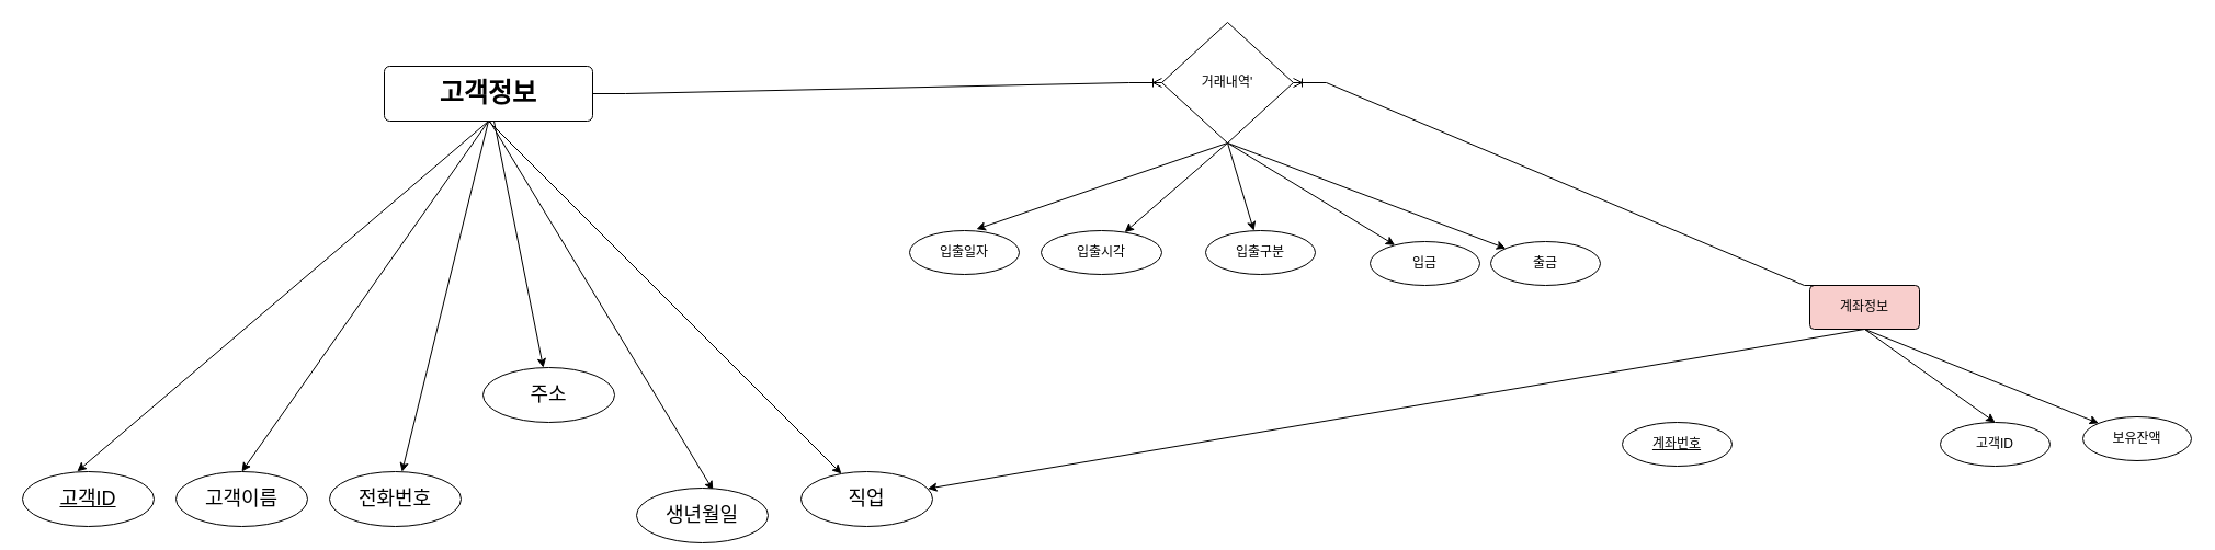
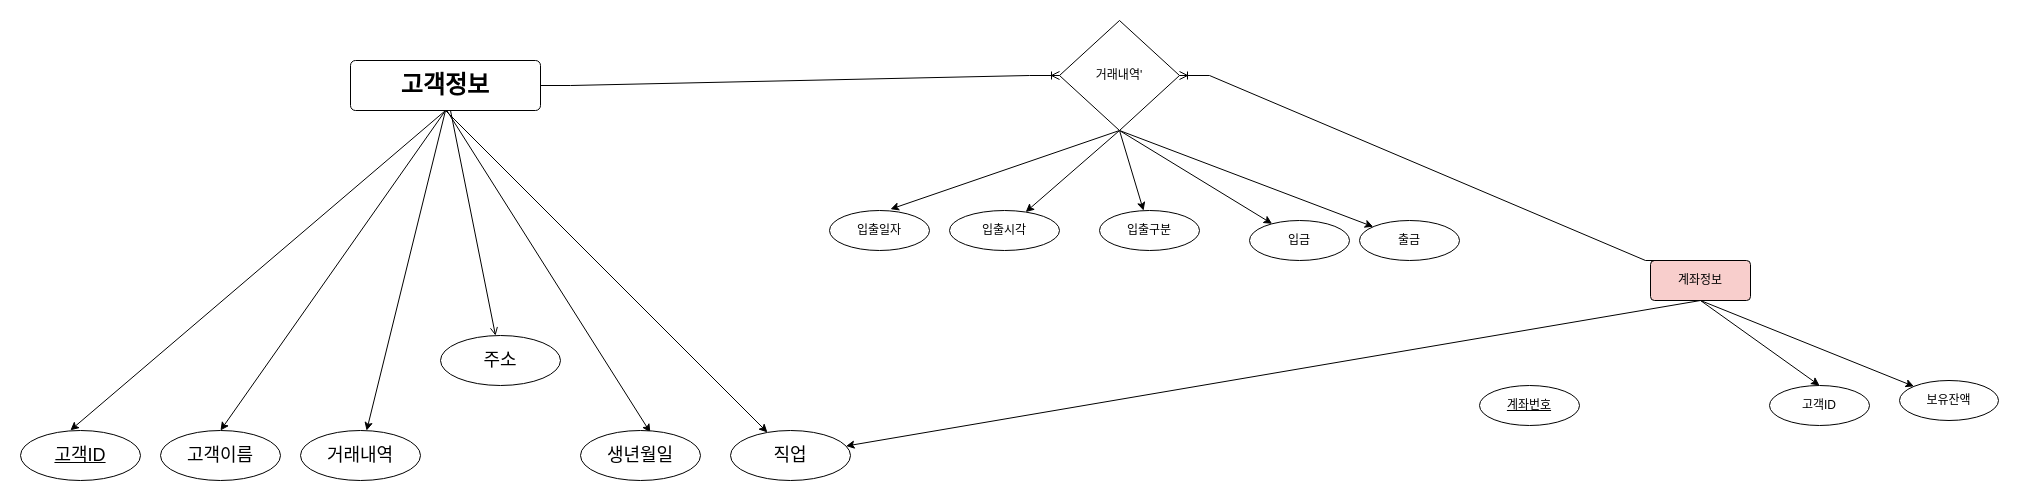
  <mxCell id="0" />
  <mxCell id="1" parent="0" />
  <mxCell id="2" style="rounded=1;orthogonalLoop=1;jettySize=auto;html=1;exitX=0.5;exitY=1;exitDx=0;exitDy=0;entryX=0.416;entryY=-0.004;entryDx=0;entryDy=0;entryPerimeter=0;labelBackgroundColor=none;fontColor=default;" parent="1" source="8" target="9" edge="1"><mxGeometry relative="1" as="geometry" /></mxCell>
  <mxCell id="3" style="rounded=1;orthogonalLoop=1;jettySize=auto;html=1;exitX=0.5;exitY=1;exitDx=0;exitDy=0;entryX=0.5;entryY=0;entryDx=0;entryDy=0;labelBackgroundColor=none;fontColor=default;" parent="1" source="8" target="10" edge="1"><mxGeometry relative="1" as="geometry" /></mxCell>
  <mxCell id="4" style="rounded=1;orthogonalLoop=1;jettySize=auto;html=1;labelBackgroundColor=none;fontColor=default;exitX=0.5;exitY=1;exitDx=0;exitDy=0;" parent="1" source="8" target="11" edge="1"><mxGeometry relative="1" as="geometry" /></mxCell>
  <mxCell id="5" style="rounded=1;orthogonalLoop=1;jettySize=auto;html=1;labelBackgroundColor=none;fontColor=default;exitX=0.5;exitY=1;exitDx=0;exitDy=0;" parent="1" source="8" target="14" edge="1"><mxGeometry relative="1" as="geometry" /></mxCell>
  <mxCell id="6" style="rounded=1;orthogonalLoop=1;jettySize=auto;html=1;entryX=0.582;entryY=0.04;entryDx=0;entryDy=0;entryPerimeter=0;labelBackgroundColor=none;fontColor=default;" parent="1" target="13" edge="1"><mxGeometry relative="1" as="geometry"><mxPoint x="440" y="100" as="sourcePoint" /></mxGeometry></mxCell>
- <mxCell id="7" style="rounded=1;orthogonalLoop=1;jettySize=auto;html=1;labelBackgroundColor=none;fontColor=default;" parent="1" source="8" target="12" edge="1"><mxGeometry relative="1" as="geometry" /></mxCell>
+ <mxCell id="7" style="rounded=1;orthogonalLoop=1;jettySize=auto;html=1;labelBackgroundColor=none;fontColor=default;endArrow=open;" parent="1" source="8" target="12" edge="1"><mxGeometry relative="1" as="geometry" /></mxCell>
  <mxCell id="8" value="&lt;h2&gt;&lt;font style=&quot;font-size: 24px;&quot;&gt;고객정보&lt;/font&gt;&lt;/h2&gt;" style="rounded=1;arcSize=10;whiteSpace=wrap;html=1;align=center;labelBackgroundColor=none;" parent="1" vertex="1"><mxGeometry x="350" y="60" width="190" height="50" as="geometry" /></mxCell>
  <mxCell id="9" value="&lt;span style=&quot;font-size: 18px;&quot;&gt;고객ID&lt;/span&gt;" style="ellipse;whiteSpace=wrap;html=1;align=center;fontStyle=4;labelBackgroundColor=none;rounded=1;" parent="1" vertex="1"><mxGeometry x="20" y="430" width="120" height="50" as="geometry" /></mxCell>
  <mxCell id="10" value="&lt;font style=&quot;font-size: 18px;&quot;&gt;고객이름&lt;/font&gt;" style="ellipse;whiteSpace=wrap;html=1;align=center;labelBackgroundColor=none;rounded=1;" parent="1" vertex="1"><mxGeometry x="160" y="430" width="120" height="50" as="geometry" /></mxCell>
- <mxCell id="11" value="&lt;font style=&quot;font-size: 18px;&quot;&gt;전화번호&lt;/font&gt;" style="ellipse;whiteSpace=wrap;html=1;align=center;labelBackgroundColor=none;rounded=1;" parent="1" vertex="1"><mxGeometry x="300" y="430" width="120" height="50" as="geometry" /></mxCell>
+ <mxCell id="11" value="&lt;font style=&quot;font-size: 18px;&quot;&gt;거래내역&lt;/font&gt;" style="ellipse;whiteSpace=wrap;html=1;align=center;labelBackgroundColor=none;rounded=1;" parent="1" vertex="1"><mxGeometry x="300" y="430" width="120" height="50" as="geometry" /></mxCell>
  <mxCell id="12" value="&lt;span style=&quot;font-size: 18px;&quot;&gt;주소&lt;/span&gt;" style="ellipse;whiteSpace=wrap;html=1;align=center;labelBackgroundColor=none;rounded=1;" parent="1" vertex="1"><mxGeometry x="440" y="335" width="120" height="50" as="geometry" /></mxCell>
- <mxCell id="13" value="&lt;span style=&quot;font-size: 18px;&quot;&gt;생년월일&lt;/span&gt;" style="ellipse;whiteSpace=wrap;html=1;align=center;labelBackgroundColor=none;rounded=1;" parent="1" vertex="1"><mxGeometry x="580" y="445" width="120" height="50" as="geometry" /></mxCell>
+ <mxCell id="13" value="&lt;span style=&quot;font-size: 18px;&quot;&gt;생년월일&lt;/span&gt;" style="ellipse;whiteSpace=wrap;html=1;align=center;labelBackgroundColor=none;rounded=1;" parent="1" vertex="1"><mxGeometry x="580" y="430" width="120" height="50" as="geometry" /></mxCell>
  <mxCell id="14" value="&lt;span style=&quot;font-size: 18px;&quot;&gt;직업&lt;/span&gt;" style="ellipse;whiteSpace=wrap;html=1;align=center;labelBackgroundColor=none;rounded=1;" parent="1" vertex="1"><mxGeometry x="730" y="430" width="120" height="50" as="geometry" /></mxCell>
  <mxCell id="15" style="rounded=0;orthogonalLoop=1;jettySize=auto;html=1;exitX=0.5;exitY=1;exitDx=0;exitDy=0;" parent="1" source="25" target="20" edge="1"><mxGeometry relative="1" as="geometry"><mxPoint x="1111.059" y="100" as="sourcePoint" /></mxGeometry></mxCell>
  <mxCell id="16" style="rounded=0;orthogonalLoop=1;jettySize=auto;html=1;exitX=0.5;exitY=1;exitDx=0;exitDy=0;" parent="1" source="25" target="22" edge="1"><mxGeometry relative="1" as="geometry"><mxPoint x="1131.353" y="100" as="sourcePoint" /></mxGeometry></mxCell>
  <mxCell id="17" style="rounded=0;orthogonalLoop=1;jettySize=auto;html=1;exitX=0.5;exitY=1;exitDx=0;exitDy=0;" parent="1" source="25" target="21" edge="1"><mxGeometry relative="1" as="geometry"><mxPoint x="1152.529" y="100" as="sourcePoint" /></mxGeometry></mxCell>
  <mxCell id="18" style="rounded=0;orthogonalLoop=1;jettySize=auto;html=1;exitX=0.5;exitY=1;exitDx=0;exitDy=0;" parent="1" source="25" target="23" edge="1"><mxGeometry relative="1" as="geometry"><mxPoint x="1171.941" y="100" as="sourcePoint" /></mxGeometry></mxCell>
  <mxCell id="19" value="입출일자" style="ellipse;whiteSpace=wrap;html=1;align=center;" parent="1" vertex="1"><mxGeometry x="829" y="210" width="100" height="40" as="geometry" /></mxCell>
  <mxCell id="20" value="입출시각" style="ellipse;whiteSpace=wrap;html=1;align=center;" parent="1" vertex="1"><mxGeometry x="949" y="210" width="110" height="40" as="geometry" /></mxCell>
  <mxCell id="21" value="입금" style="ellipse;whiteSpace=wrap;html=1;align=center;" parent="1" vertex="1"><mxGeometry x="1249" y="220" width="100" height="40" as="geometry" /></mxCell>
  <mxCell id="22" value="입출구분" style="ellipse;whiteSpace=wrap;html=1;align=center;" parent="1" vertex="1"><mxGeometry x="1099" y="210" width="100" height="40" as="geometry" /></mxCell>
  <mxCell id="23" value="출금" style="ellipse;whiteSpace=wrap;html=1;align=center;" parent="1" vertex="1"><mxGeometry x="1359" y="220" width="100" height="40" as="geometry" /></mxCell>
  <mxCell id="24" style="rounded=0;orthogonalLoop=1;jettySize=auto;html=1;entryX=0.61;entryY=-0.033;entryDx=0;entryDy=0;entryPerimeter=0;exitX=0.5;exitY=1;exitDx=0;exitDy=0;" parent="1" source="25" target="19" edge="1"><mxGeometry relative="1" as="geometry"><mxPoint x="1095" y="100" as="sourcePoint" /><mxPoint x="899" y="220" as="targetPoint" /></mxGeometry></mxCell>
  <mxCell id="25" value="거래내역'" style="shape=rhombus;perimeter=rhombusPerimeter;whiteSpace=wrap;html=1;align=center;" vertex="1" parent="1"><mxGeometry x="1059" y="20" width="120" height="110" as="geometry" /></mxCell>
  <mxCell id="26" style="rounded=0;orthogonalLoop=1;jettySize=auto;html=1;exitX=0.5;exitY=1;exitDx=0;exitDy=0;" edge="1" parent="1" source="29" target="14"><mxGeometry relative="1" as="geometry" /></mxCell>
  <mxCell id="27" style="rounded=0;orthogonalLoop=1;jettySize=auto;html=1;exitX=0.5;exitY=1;exitDx=0;exitDy=0;entryX=0.5;entryY=0;entryDx=0;entryDy=0;" edge="1" parent="1" source="29" target="33"><mxGeometry relative="1" as="geometry"><mxPoint x="1709.9" y="306.96" as="sourcePoint" /><mxPoint x="1839" y="385" as="targetPoint" /></mxGeometry></mxCell>
  <mxCell id="28" style="rounded=0;orthogonalLoop=1;jettySize=auto;html=1;exitX=0.5;exitY=1;exitDx=0;exitDy=0;" edge="1" parent="1" source="29" target="34"><mxGeometry relative="1" as="geometry" /></mxCell>
  <mxCell id="29" value="계좌정보" style="rounded=1;arcSize=10;whiteSpace=wrap;html=1;align=center;fillColor=#f8cecc;" vertex="1" parent="1"><mxGeometry x="1650" y="260" width="100" height="40" as="geometry" /></mxCell>
  <mxCell id="30" value="계좌번호" style="ellipse;whiteSpace=wrap;html=1;align=center;fontStyle=4;" vertex="1" parent="1"><mxGeometry x="1479" y="385" width="100" height="40" as="geometry" /></mxCell>
  <mxCell id="31" value="" style="edgeStyle=entityRelationEdgeStyle;fontSize=12;html=1;endArrow=ERoneToMany;rounded=0;exitX=0.25;exitY=0;exitDx=0;exitDy=0;" edge="1" parent="1" source="29" target="25"><mxGeometry width="100" height="100" relative="1" as="geometry"><mxPoint x="1629" y="630" as="sourcePoint" /><mxPoint x="1729" y="530" as="targetPoint" /></mxGeometry></mxCell>
  <mxCell id="32" value="" style="edgeStyle=entityRelationEdgeStyle;fontSize=12;html=1;endArrow=ERoneToMany;rounded=0;exitX=1;exitY=0.5;exitDx=0;exitDy=0;" edge="1" parent="1" source="8" target="25"><mxGeometry width="100" height="100" relative="1" as="geometry"><mxPoint x="199" y="470" as="sourcePoint" /><mxPoint x="299" y="370" as="targetPoint" /></mxGeometry></mxCell>
  <mxCell id="33" value="고객ID" style="ellipse;whiteSpace=wrap;html=1;align=center;" vertex="1" parent="1"><mxGeometry x="1769" y="385" width="100" height="40" as="geometry" /></mxCell>
  <mxCell id="34" value="보유잔액" style="ellipse;whiteSpace=wrap;html=1;align=center;" vertex="1" parent="1"><mxGeometry x="1899" y="380" width="99" height="40" as="geometry" /></mxCell>
